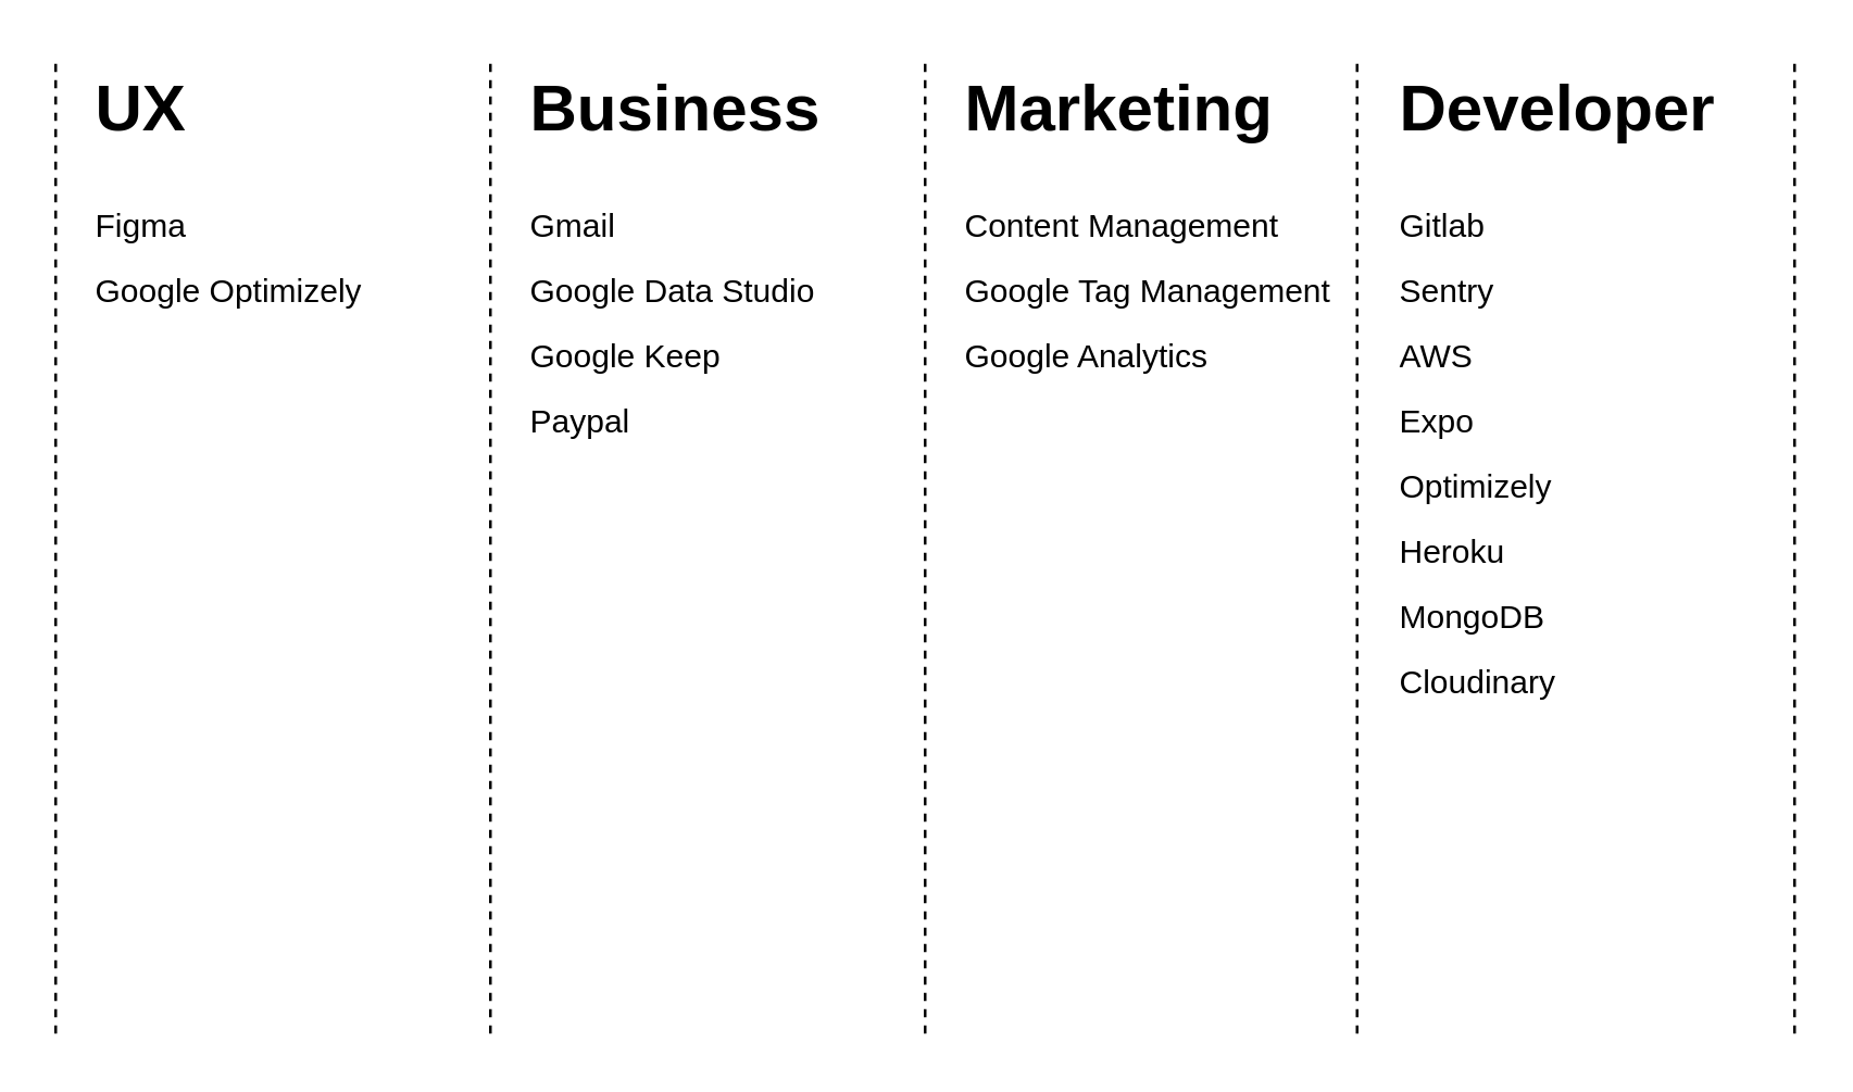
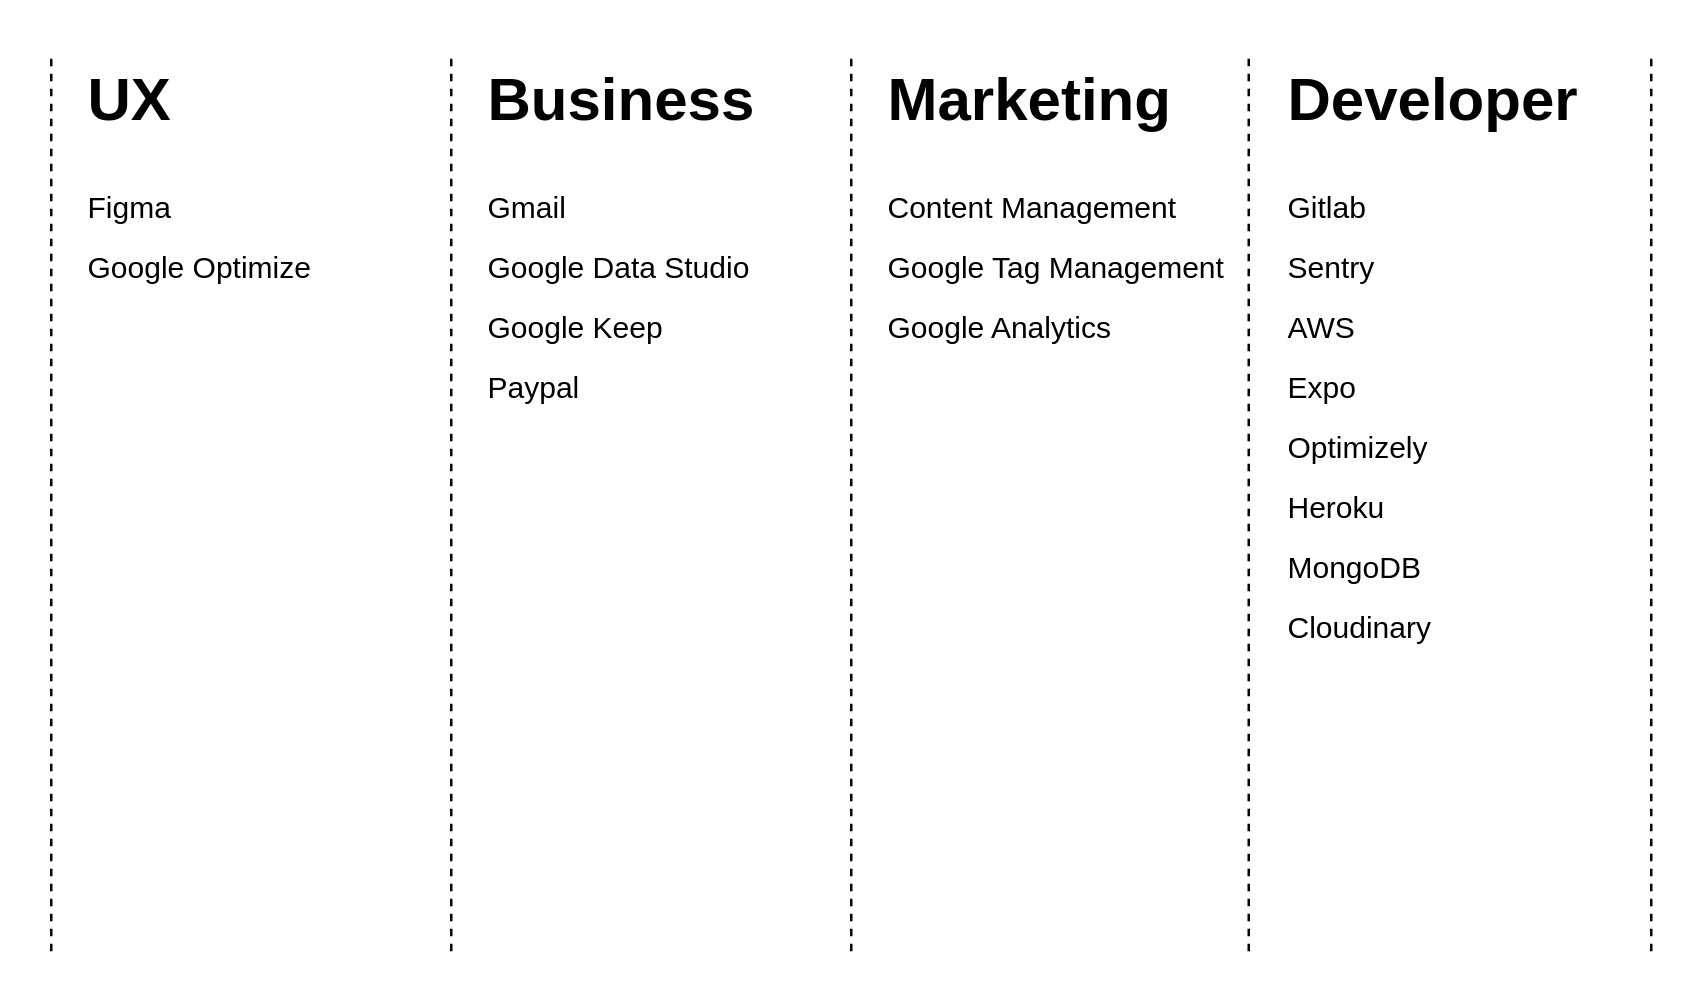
  <mxCell id="0" />
  <mxCell id="1" parent="0" />
  <mxCell id="2" value="" style="endArrow=none;dashed=1;html=1;" edge="1" parent="1"><mxGeometry width="50" height="50" relative="1" as="geometry"><mxPoint x="340" y="380" as="sourcePoint" /><mxPoint x="340" y="20" as="targetPoint" /></mxGeometry></mxCell>
  <mxCell id="3" value="&lt;p style=&quot;line-height: 200%&quot;&gt;&lt;/p&gt;&lt;h1&gt;Marketing&lt;/h1&gt;&lt;div style=&quot;line-height: 200%&quot;&gt;&lt;span&gt;Content Management&lt;/span&gt;&lt;br&gt;&lt;/div&gt;&lt;div style=&quot;line-height: 200%&quot;&gt;Google Tag Management&lt;/div&gt;&lt;div style=&quot;line-height: 200%&quot;&gt;Google Analytics&lt;/div&gt;&lt;p&gt;&lt;/p&gt;" style="text;html=1;strokeColor=none;fillColor=none;spacing=5;spacingTop=-20;whiteSpace=wrap;overflow=hidden;rounded=0;spacingLeft=10;" vertex="1" parent="1"><mxGeometry x="340" y="20" width="160" height="360" as="geometry" /></mxCell>
- <mxCell id="4" value="&lt;p style=&quot;line-height: 200%&quot;&gt;&lt;/p&gt;&lt;h1&gt;UX&lt;/h1&gt;&lt;div style=&quot;line-height: 200%&quot;&gt;Figma&lt;/div&gt;&lt;div style=&quot;line-height: 200%&quot;&gt;Google Optimizely&lt;br&gt;&lt;/div&gt;&lt;p&gt;&lt;/p&gt;" style="text;html=1;strokeColor=none;fillColor=none;spacing=5;spacingTop=-20;whiteSpace=wrap;overflow=hidden;rounded=0;spacingLeft=10;" vertex="1" parent="1"><mxGeometry x="20" y="20" width="160" height="360" as="geometry" /></mxCell>
+ <mxCell id="4" value="&lt;p style=&quot;line-height: 200%&quot;&gt;&lt;/p&gt;&lt;h1&gt;UX&lt;/h1&gt;&lt;div style=&quot;line-height: 200%&quot;&gt;Figma&lt;/div&gt;&lt;div style=&quot;line-height: 200%&quot;&gt;Google Optimize&lt;br&gt;&lt;/div&gt;&lt;p&gt;&lt;/p&gt;" style="text;html=1;strokeColor=none;fillColor=none;spacing=5;spacingTop=-20;whiteSpace=wrap;overflow=hidden;rounded=0;spacingLeft=10;" vertex="1" parent="1"><mxGeometry x="20" y="20" width="160" height="360" as="geometry" /></mxCell>
  <mxCell id="5" value="&lt;p style=&quot;line-height: 200%&quot;&gt;&lt;/p&gt;&lt;h1&gt;Developer&lt;/h1&gt;&lt;div style=&quot;line-height: 200%&quot;&gt;Gitlab&lt;/div&gt;&lt;div style=&quot;line-height: 200%&quot;&gt;Sentry&lt;/div&gt;&lt;div style=&quot;line-height: 200%&quot;&gt;AWS&lt;/div&gt;&lt;div style=&quot;line-height: 200%&quot;&gt;Expo&lt;/div&gt;&lt;div style=&quot;line-height: 200%&quot;&gt;Optimizely&lt;/div&gt;&lt;div style=&quot;line-height: 200%&quot;&gt;Heroku&lt;/div&gt;&lt;div style=&quot;line-height: 200%&quot;&gt;MongoDB&lt;/div&gt;&lt;div style=&quot;line-height: 200%&quot;&gt;Cloudinary&lt;/div&gt;&lt;p&gt;&lt;/p&gt;" style="text;html=1;strokeColor=none;fillColor=none;spacing=5;spacingTop=-20;whiteSpace=wrap;overflow=hidden;rounded=0;spacingLeft=10;" vertex="1" parent="1"><mxGeometry x="500" y="20" width="160" height="360" as="geometry" /></mxCell>
  <mxCell id="6" value="&lt;p style=&quot;line-height: 200%&quot;&gt;&lt;/p&gt;&lt;h1&gt;Business&lt;/h1&gt;&lt;div style=&quot;line-height: 200%&quot;&gt;Gmail&lt;/div&gt;&lt;div style=&quot;line-height: 200%&quot;&gt;Google Data Studio&lt;/div&gt;&lt;div style=&quot;line-height: 200%&quot;&gt;Google Keep&lt;/div&gt;&lt;div style=&quot;line-height: 200%&quot;&gt;Paypal&lt;/div&gt;&lt;p&gt;&lt;/p&gt;" style="text;html=1;strokeColor=none;fillColor=none;spacing=5;spacingTop=-20;whiteSpace=wrap;overflow=hidden;rounded=0;spacingLeft=10;" vertex="1" parent="1"><mxGeometry x="180" y="20" width="160" height="360" as="geometry" /></mxCell>
  <mxCell id="7" value="" style="endArrow=none;dashed=1;html=1;" edge="1" parent="1"><mxGeometry width="50" height="50" relative="1" as="geometry"><mxPoint x="180" y="380" as="sourcePoint" /><mxPoint x="180" y="20" as="targetPoint" /></mxGeometry></mxCell>
  <mxCell id="8" value="" style="endArrow=none;dashed=1;html=1;" edge="1" parent="1"><mxGeometry width="50" height="50" relative="1" as="geometry"><mxPoint x="499" y="380" as="sourcePoint" /><mxPoint x="499" y="20" as="targetPoint" /></mxGeometry></mxCell>
  <mxCell id="9" value="" style="endArrow=none;dashed=1;html=1;" edge="1" parent="1"><mxGeometry width="50" height="50" relative="1" as="geometry"><mxPoint x="20" y="380" as="sourcePoint" /><mxPoint x="20" y="20" as="targetPoint" /></mxGeometry></mxCell>
  <mxCell id="10" value="" style="endArrow=none;dashed=1;html=1;" edge="1" parent="1"><mxGeometry width="50" height="50" relative="1" as="geometry"><mxPoint x="660" y="380" as="sourcePoint" /><mxPoint x="660" y="20" as="targetPoint" /></mxGeometry></mxCell>
